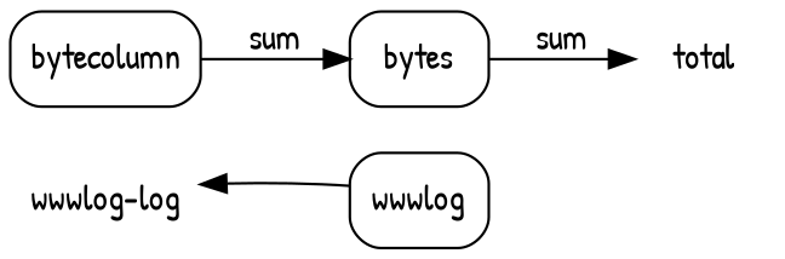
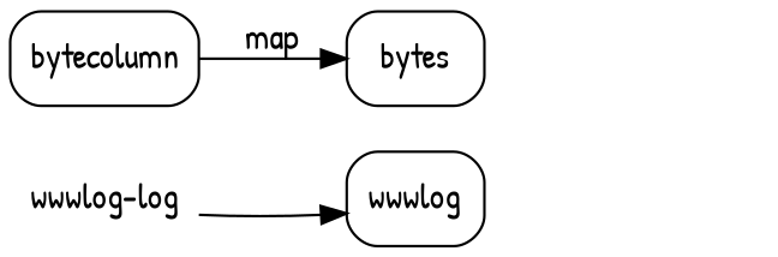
  digraph {
    fontname="Patrick Hand"
    rankdir=LR
    node [fontname="Patrick Hand" shape=Mrecord]
    edge [fontname="Patrick Hand"]
    n1 [label="wwwlog-log" shape=plaintext]
    wwwlog
    bytecolumn
    bytes
-   total [shape=plaintext]
-   wwwlog -> n1
-   bytecolumn -> bytes [label=sum]
-   bytes -> total [label=sum]
+   n1 -> wwwlog
+   bytecolumn -> bytes [label=map]
  }
